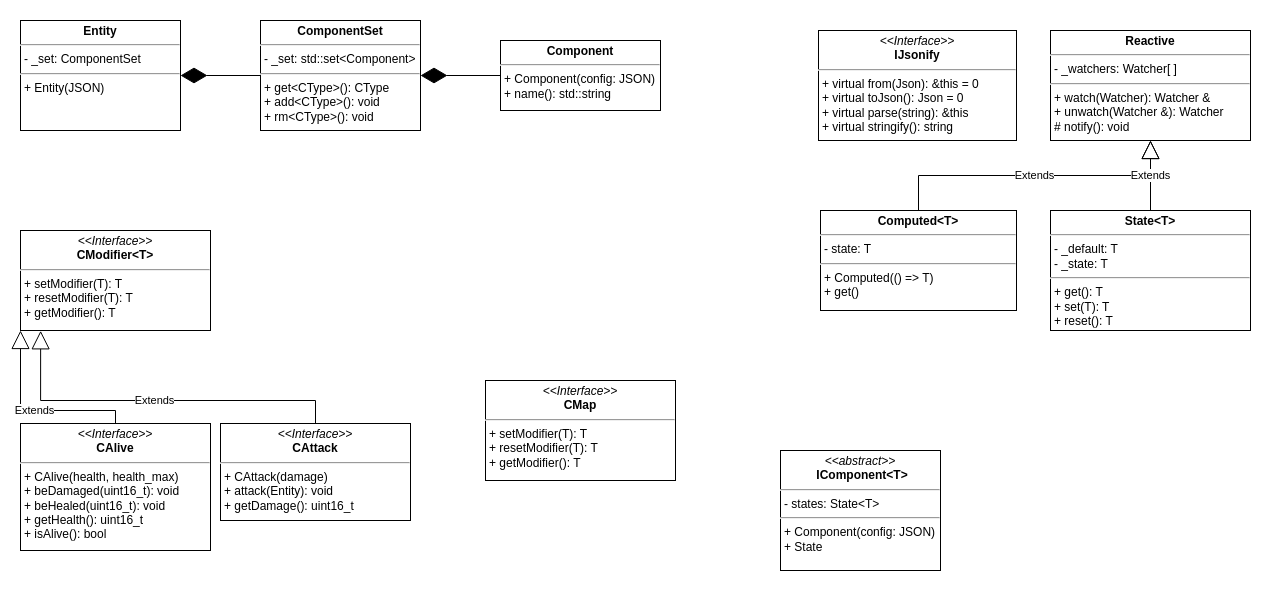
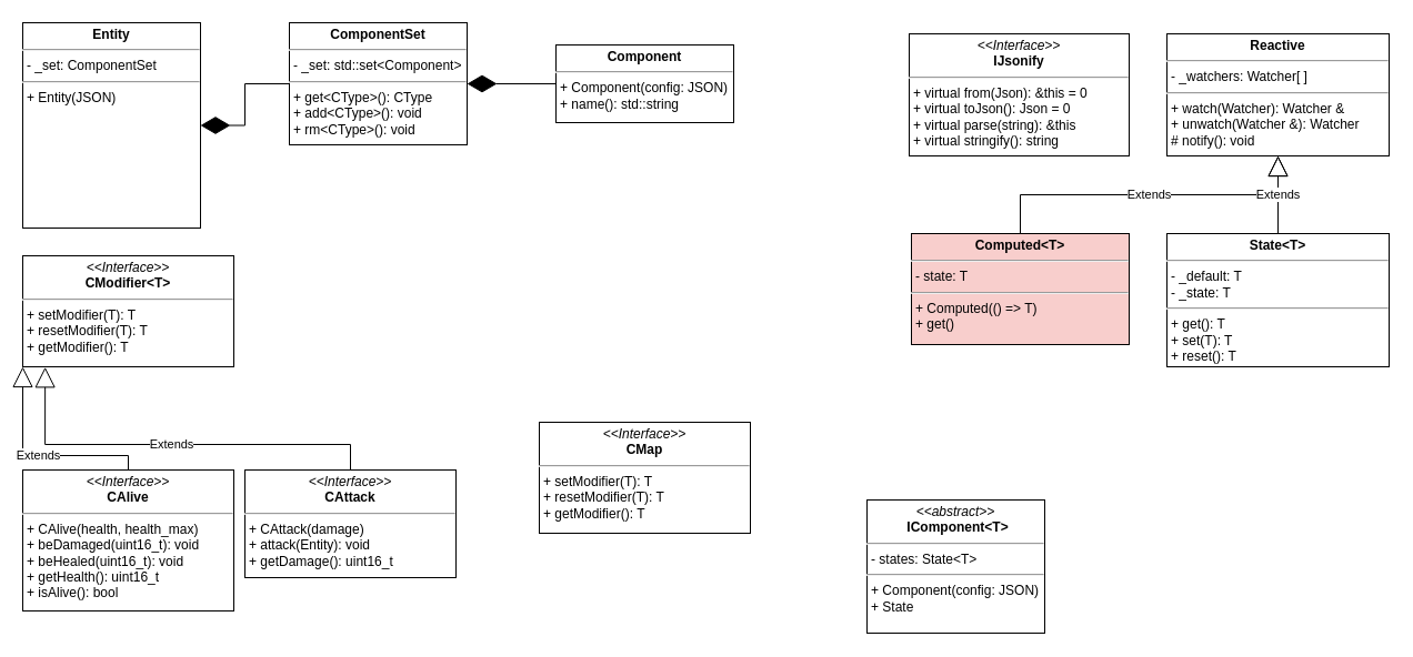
  <mxCell id="0" />
  <mxCell id="1" parent="0" />
  <mxCell id="2" value="Extends" style="endArrow=block;endSize=16;endFill=0;html=1;rounded=0;edgeStyle=orthogonalEdgeStyle;entryX=0;entryY=1;entryDx=0;entryDy=0;" parent="1" source="3" target="5" edge="1"><mxGeometry width="160" relative="1" as="geometry"><mxPoint x="210" y="320" as="sourcePoint" /><mxPoint x="370" y="320" as="targetPoint" /><Array as="points"><mxPoint x="115" y="410" /><mxPoint x="20" y="410" /></Array></mxGeometry></mxCell>
  <mxCell id="3" value="&lt;p style=&quot;margin:0px;margin-top:4px;text-align:center;&quot;&gt;&lt;i&gt;&amp;lt;&amp;lt;Interface&amp;gt;&amp;gt;&lt;/i&gt;&lt;br&gt;&lt;b&gt;CAlive&lt;/b&gt;&lt;/p&gt;&lt;hr&gt;&lt;p style=&quot;margin:0px;margin-left:4px;&quot;&gt;+ CAlive(health, health_max)&lt;/p&gt;&lt;p style=&quot;margin:0px;margin-left:4px;&quot;&gt;+ beDamaged(uint16_t): void&lt;/p&gt;&lt;p style=&quot;margin:0px;margin-left:4px;&quot;&gt;+ beHealed(uint16_t): void&lt;/p&gt;&lt;p style=&quot;margin:0px;margin-left:4px;&quot;&gt;+ getHealth(): uint16_t&lt;/p&gt;&lt;p style=&quot;margin:0px;margin-left:4px;&quot;&gt;+ isAlive(): bool&lt;/p&gt;" style="verticalAlign=top;align=left;overflow=fill;html=1;whiteSpace=wrap;" parent="1" vertex="1"><mxGeometry x="20" y="423" width="190" height="127" as="geometry" /></mxCell>
  <mxCell id="4" style="edgeStyle=orthogonalEdgeStyle;rounded=0;orthogonalLoop=1;jettySize=auto;html=1;exitX=0.5;exitY=1;exitDx=0;exitDy=0;" parent="1" source="3" target="3" edge="1"><mxGeometry relative="1" as="geometry" /></mxCell>
  <mxCell id="5" value="&lt;p style=&quot;margin:0px;margin-top:4px;text-align:center;&quot;&gt;&lt;i&gt;&amp;lt;&amp;lt;Interface&amp;gt;&amp;gt;&lt;/i&gt;&lt;br&gt;&lt;b&gt;CModifier&amp;lt;T&amp;gt;&lt;/b&gt;&lt;/p&gt;&lt;hr&gt;&lt;p style=&quot;margin:0px;margin-left:4px;&quot;&gt;+ setModifier(T): T&lt;/p&gt;&lt;p style=&quot;margin:0px;margin-left:4px;&quot;&gt;+ resetModifier(T): T&lt;/p&gt;&lt;p style=&quot;margin:0px;margin-left:4px;&quot;&gt;+ getModifier(): T&lt;/p&gt;" style="verticalAlign=top;align=left;overflow=fill;html=1;whiteSpace=wrap;" parent="1" vertex="1"><mxGeometry x="20" y="230" width="190" height="100" as="geometry" /></mxCell>
  <mxCell id="6" value="&lt;p style=&quot;margin:0px;margin-top:4px;text-align:center;&quot;&gt;&lt;i&gt;&amp;lt;&amp;lt;Interface&amp;gt;&amp;gt;&lt;/i&gt;&lt;br&gt;&lt;b&gt;CAttack&lt;/b&gt;&lt;/p&gt;&lt;hr&gt;&lt;p style=&quot;margin:0px;margin-left:4px;&quot;&gt;+ CAttack(damage)&lt;br&gt;+ attack(Entity): void&lt;/p&gt;&lt;p style=&quot;margin:0px;margin-left:4px;&quot;&gt;+ getDamage(): uint16_t&lt;/p&gt;" style="verticalAlign=top;align=left;overflow=fill;html=1;whiteSpace=wrap;" parent="1" vertex="1"><mxGeometry x="220" y="423" width="190" height="97" as="geometry" /></mxCell>
  <mxCell id="7" value="Extends" style="endArrow=block;endSize=16;endFill=0;html=1;rounded=0;exitX=0.5;exitY=0;exitDx=0;exitDy=0;entryX=0.106;entryY=1.003;entryDx=0;entryDy=0;edgeStyle=orthogonalEdgeStyle;entryPerimeter=0;" parent="1" source="6" target="5" edge="1"><mxGeometry width="160" relative="1" as="geometry"><mxPoint x="260" y="410" as="sourcePoint" /><mxPoint x="420" y="410" as="targetPoint" /><Array as="points"><mxPoint x="315" y="400" /><mxPoint x="40" y="400" /></Array></mxGeometry></mxCell>
  <mxCell id="8" value="&lt;p style=&quot;margin:0px;margin-top:4px;text-align:center;&quot;&gt;&lt;b&gt;ComponentSet&lt;/b&gt;&lt;/p&gt;&lt;hr&gt;&lt;p style=&quot;margin:0px;margin-left:4px;&quot;&gt;- _set: std::set&amp;lt;Component&amp;gt;&lt;/p&gt;&lt;hr&gt;&lt;p style=&quot;margin:0px;margin-left:4px;&quot;&gt;+ get&amp;lt;CType&amp;gt;(): CType&lt;/p&gt;&lt;p style=&quot;margin:0px;margin-left:4px;&quot;&gt;+ add&amp;lt;CType&amp;gt;(): void&lt;/p&gt;&lt;p style=&quot;margin:0px;margin-left:4px;&quot;&gt;+ rm&amp;lt;CType&amp;gt;(): void&lt;/p&gt;" style="verticalAlign=top;align=left;overflow=fill;html=1;whiteSpace=wrap;" parent="1" vertex="1"><mxGeometry x="260" y="20" width="160" height="110" as="geometry" /></mxCell>
  <mxCell id="9" value="&lt;p style=&quot;margin:0px;margin-top:4px;text-align:center;&quot;&gt;&lt;b&gt;Component&lt;/b&gt;&lt;/p&gt;&lt;hr&gt;&lt;p style=&quot;margin:0px;margin-left:4px;&quot;&gt;+ Component(config: JSON)&lt;/p&gt;&lt;p style=&quot;margin:0px;margin-left:4px;&quot;&gt;+ name(): std::string&lt;/p&gt;" style="verticalAlign=top;align=left;overflow=fill;html=1;whiteSpace=wrap;" parent="1" vertex="1"><mxGeometry x="500" y="40" width="160" height="70" as="geometry" /></mxCell>
  <mxCell id="10" value="" style="endArrow=diamondThin;endFill=1;endSize=24;html=1;rounded=0;edgeStyle=orthogonalEdgeStyle;" parent="1" source="9" target="8" edge="1"><mxGeometry width="160" relative="1" as="geometry"><mxPoint x="330" y="350" as="sourcePoint" /><mxPoint x="490" y="350" as="targetPoint" /></mxGeometry></mxCell>
- <mxCell id="11" value="&lt;p style=&quot;margin:0px;margin-top:4px;text-align:center;&quot;&gt;&lt;b&gt;Entity&lt;/b&gt;&lt;/p&gt;&lt;hr&gt;&lt;p style=&quot;margin:0px;margin-left:4px;&quot;&gt;- _set: ComponentSet&lt;/p&gt;&lt;hr&gt;&lt;p style=&quot;margin:0px;margin-left:4px;&quot;&gt;+ Entity(JSON)&lt;/p&gt;" style="verticalAlign=top;align=left;overflow=fill;html=1;whiteSpace=wrap;" parent="1" vertex="1"><mxGeometry x="20" y="20" width="160" height="110" as="geometry" /></mxCell>
+ <mxCell id="11" value="&lt;p style=&quot;margin:0px;margin-top:4px;text-align:center;&quot;&gt;&lt;b&gt;Entity&lt;/b&gt;&lt;/p&gt;&lt;hr&gt;&lt;p style=&quot;margin:0px;margin-left:4px;&quot;&gt;- _set: ComponentSet&lt;/p&gt;&lt;hr&gt;&lt;p style=&quot;margin:0px;margin-left:4px;&quot;&gt;+ Entity(JSON)&lt;/p&gt;" style="verticalAlign=top;align=left;overflow=fill;html=1;whiteSpace=wrap;" parent="1" vertex="1"><mxGeometry x="20" y="20" width="160" height="185" as="geometry" /></mxCell>
  <mxCell id="12" value="" style="endArrow=diamondThin;endFill=1;endSize=24;html=1;rounded=0;edgeStyle=orthogonalEdgeStyle;" parent="1" source="8" target="11" edge="1"><mxGeometry width="160" relative="1" as="geometry"><mxPoint x="200" y="130" as="sourcePoint" /><mxPoint x="360" y="130" as="targetPoint" /></mxGeometry></mxCell>
  <mxCell id="13" value="&lt;p style=&quot;margin:0px;margin-top:4px;text-align:center;&quot;&gt;&lt;i&gt;&amp;lt;&amp;lt;Interface&amp;gt;&amp;gt;&lt;/i&gt;&lt;br&gt;&lt;b&gt;CMap&lt;/b&gt;&lt;/p&gt;&lt;hr&gt;&lt;p style=&quot;margin:0px;margin-left:4px;&quot;&gt;+ setModifier(T): T&lt;/p&gt;&lt;p style=&quot;margin:0px;margin-left:4px;&quot;&gt;+ resetModifier(T): T&lt;/p&gt;&lt;p style=&quot;margin:0px;margin-left:4px;&quot;&gt;+ getModifier(): T&lt;/p&gt;" style="verticalAlign=top;align=left;overflow=fill;html=1;whiteSpace=wrap;" parent="1" vertex="1"><mxGeometry x="485" y="380" width="190" height="100" as="geometry" /></mxCell>
- <mxCell id="14" value="&lt;p style=&quot;margin:0px;margin-top:4px;text-align:center;&quot;&gt;&lt;b&gt;Computed&amp;lt;T&amp;gt;&lt;/b&gt;&lt;/p&gt;&lt;hr&gt;&lt;p style=&quot;margin:0px;margin-left:4px;&quot;&gt;&lt;span style=&quot;background-color: initial;&quot;&gt;- state: T&lt;/span&gt;&lt;/p&gt;&lt;hr&gt;&lt;p style=&quot;margin:0px;margin-left:4px;&quot;&gt;&lt;span style=&quot;background-color: initial;&quot;&gt;+ Computed(() =&amp;gt; T)&lt;/span&gt;&lt;/p&gt;&lt;p style=&quot;margin:0px;margin-left:4px;&quot;&gt;&lt;span style=&quot;background-color: initial;&quot;&gt;+ get()&lt;/span&gt;&lt;/p&gt;" style="verticalAlign=top;align=left;overflow=fill;html=1;whiteSpace=wrap;" parent="1" vertex="1"><mxGeometry x="820" y="210" width="196" height="100" as="geometry" /></mxCell>
+ <mxCell id="14" value="&lt;p style=&quot;margin:0px;margin-top:4px;text-align:center;&quot;&gt;&lt;b&gt;Computed&amp;lt;T&amp;gt;&lt;/b&gt;&lt;/p&gt;&lt;hr&gt;&lt;p style=&quot;margin:0px;margin-left:4px;&quot;&gt;&lt;span style=&quot;background-color: initial;&quot;&gt;- state: T&lt;/span&gt;&lt;/p&gt;&lt;hr&gt;&lt;p style=&quot;margin:0px;margin-left:4px;&quot;&gt;&lt;span style=&quot;background-color: initial;&quot;&gt;+ Computed(() =&amp;gt; T)&lt;/span&gt;&lt;/p&gt;&lt;p style=&quot;margin:0px;margin-left:4px;&quot;&gt;&lt;span style=&quot;background-color: initial;&quot;&gt;+ get()&lt;/span&gt;&lt;/p&gt;" style="verticalAlign=top;align=left;overflow=fill;html=1;whiteSpace=wrap;fillColor=#f8cecc;" parent="1" vertex="1"><mxGeometry x="820" y="210" width="196" height="100" as="geometry" /></mxCell>
  <mxCell id="15" value="&lt;p style=&quot;margin:0px;margin-top:4px;text-align:center;&quot;&gt;&lt;b&gt;Reactive&lt;/b&gt;&lt;/p&gt;&lt;hr&gt;&lt;p style=&quot;margin: 0px 0px 0px 4px;&quot;&gt;- _watchers: Watcher[ ]&lt;/p&gt;&lt;hr&gt;&lt;p style=&quot;margin: 0px 0px 0px 4px;&quot;&gt;+ watch(Watcher): Watcher &amp;amp;&lt;/p&gt;&lt;p style=&quot;margin: 0px 0px 0px 4px;&quot;&gt;+ unwatch(Watcher &amp;amp;): Watcher&lt;/p&gt;&lt;p style=&quot;margin: 0px 0px 0px 4px;&quot;&gt;# notify(): void&lt;/p&gt;" style="verticalAlign=top;align=left;overflow=fill;html=1;whiteSpace=wrap;" parent="1" vertex="1"><mxGeometry x="1050" y="30" width="200" height="110" as="geometry" /></mxCell>
  <mxCell id="16" value="&lt;p style=&quot;margin:0px;margin-top:4px;text-align:center;&quot;&gt;&lt;b&gt;State&amp;lt;T&amp;gt;&lt;/b&gt;&lt;/p&gt;&lt;hr&gt;&lt;p style=&quot;margin: 0px 0px 0px 4px;&quot;&gt;- _default: T&lt;/p&gt;&lt;p style=&quot;margin: 0px 0px 0px 4px;&quot;&gt;- _state: T&lt;/p&gt;&lt;hr&gt;&lt;p style=&quot;margin: 0px 0px 0px 4px;&quot;&gt;&lt;span style=&quot;background-color: initial;&quot;&gt;+ get(): T&lt;/span&gt;&lt;/p&gt;&lt;p style=&quot;margin: 0px 0px 0px 4px;&quot;&gt;+ set(T): T&lt;/p&gt;&lt;p style=&quot;margin: 0px 0px 0px 4px;&quot;&gt;+ reset(): T&lt;/p&gt;&lt;p style=&quot;margin: 0px 0px 0px 4px;&quot;&gt;&lt;br&gt;&lt;/p&gt;" style="verticalAlign=top;align=left;overflow=fill;html=1;whiteSpace=wrap;" parent="1" vertex="1"><mxGeometry x="1050" y="210" width="200" height="120" as="geometry" /></mxCell>
  <mxCell id="17" value="&lt;p style=&quot;margin:0px;margin-top:4px;text-align:center;&quot;&gt;&lt;/p&gt;&lt;i style=&quot;&quot;&gt;&lt;div style=&quot;text-align: center;&quot;&gt;&lt;i style=&quot;background-color: initial;&quot;&gt;&amp;lt;&amp;lt;abstract&amp;gt;&amp;gt;&lt;/i&gt;&lt;/div&gt;&lt;/i&gt;&lt;p style=&quot;text-align: center; margin: 0px 0px 0px 4px;&quot;&gt;&lt;b style=&quot;background-color: initial;&quot;&gt;IComponent&amp;lt;T&amp;gt;&lt;/b&gt;&lt;/p&gt;&lt;hr&gt;&lt;p style=&quot;margin:0px;margin-left:4px;&quot;&gt;- states: State&amp;lt;T&amp;gt;&lt;/p&gt;&lt;hr&gt;&lt;p style=&quot;margin:0px;margin-left:4px;&quot;&gt;+ Component(config: JSON)&lt;/p&gt;&lt;p style=&quot;margin:0px;margin-left:4px;&quot;&gt;+ State&lt;/p&gt;" style="verticalAlign=top;align=left;overflow=fill;html=1;whiteSpace=wrap;" parent="1" vertex="1"><mxGeometry x="780" y="450" width="160" height="120" as="geometry" /></mxCell>
  <mxCell id="18" value="&lt;p style=&quot;margin:0px;margin-top:4px;text-align:center;&quot;&gt;&lt;i&gt;&amp;lt;&amp;lt;Interface&amp;gt;&amp;gt;&lt;/i&gt;&lt;br&gt;&lt;b&gt;IJsonify&lt;/b&gt;&lt;/p&gt;&lt;hr&gt;&lt;p style=&quot;margin:0px;margin-left:4px;&quot;&gt;+ virtual from(Json): &amp;amp;this = 0&lt;/p&gt;&lt;p style=&quot;margin: 0px 0px 0px 4px;&quot;&gt;+ virtual toJson(): Json = 0&lt;/p&gt;&lt;p style=&quot;margin:0px;margin-left:4px;&quot;&gt;+ virtual parse(string): &amp;amp;this&lt;/p&gt;&lt;p style=&quot;margin:0px;margin-left:4px;&quot;&gt;+ virtual stringify(): string&lt;/p&gt;" style="verticalAlign=top;align=left;overflow=fill;html=1;whiteSpace=wrap;" vertex="1" parent="1"><mxGeometry x="818" y="30" width="198" height="110" as="geometry" /></mxCell>
  <mxCell id="19" value="Extends" style="endArrow=block;endSize=16;endFill=0;html=1;rounded=0;edgeStyle=elbowEdgeStyle;elbow=vertical;" edge="1" parent="1" source="14" target="15"><mxGeometry width="160" relative="1" as="geometry"><mxPoint x="970" y="0" as="sourcePoint" /><mxPoint x="1130" y="0" as="targetPoint" /></mxGeometry></mxCell>
  <mxCell id="20" value="Extends" style="endArrow=block;endSize=16;endFill=0;html=1;rounded=0;edgeStyle=elbowEdgeStyle;elbow=vertical;" edge="1" parent="1" source="16" target="15"><mxGeometry width="160" relative="1" as="geometry"><mxPoint x="1090" y="130" as="sourcePoint" /><mxPoint x="1250" y="130" as="targetPoint" /></mxGeometry></mxCell>
